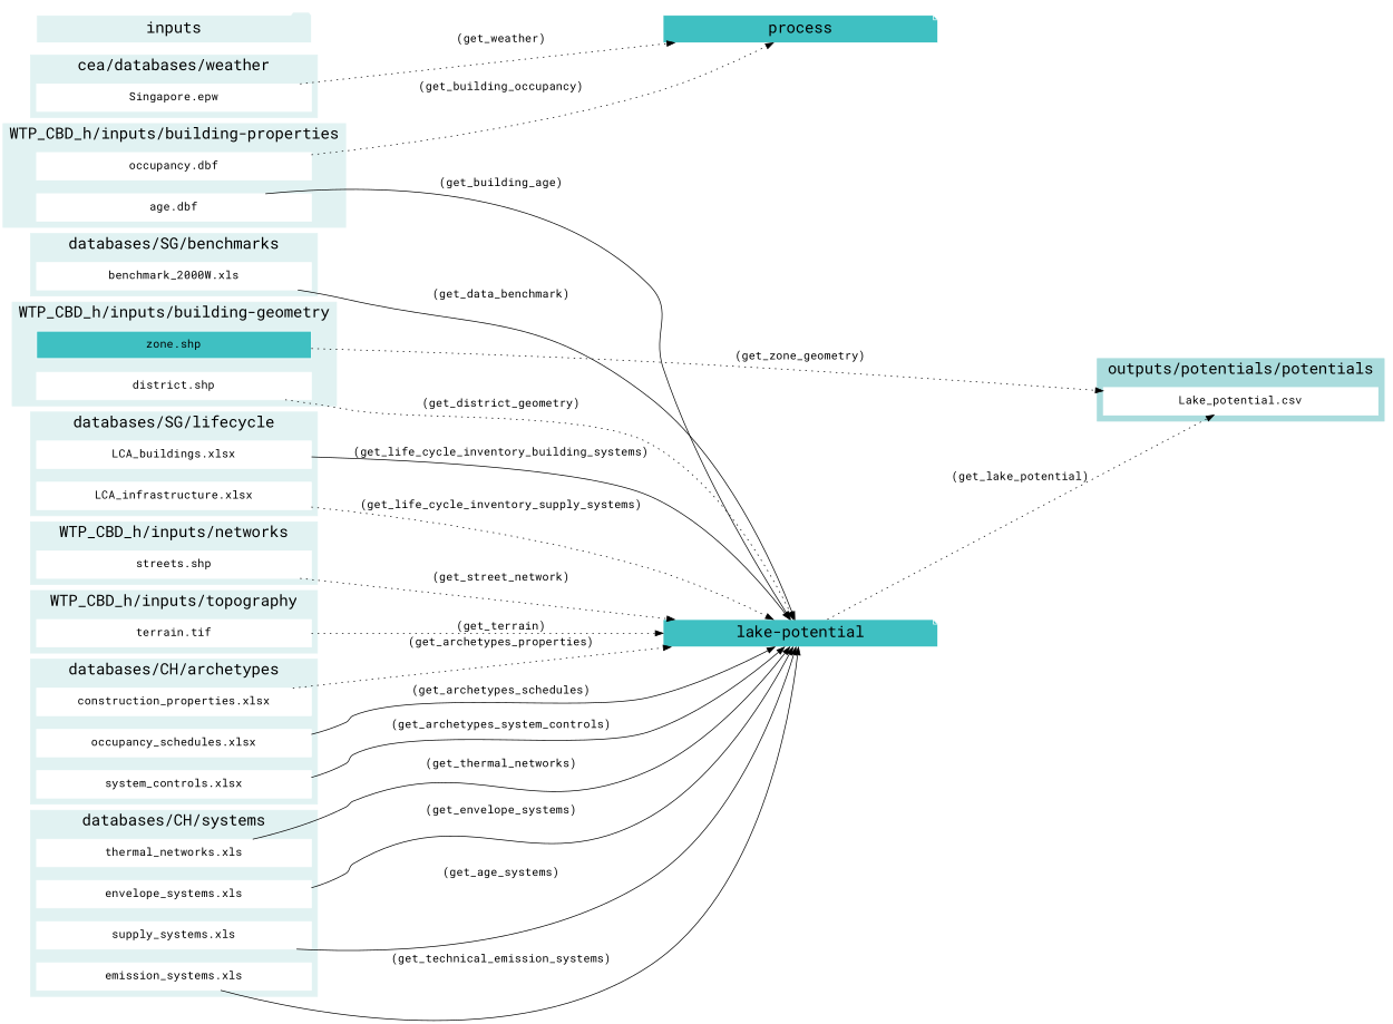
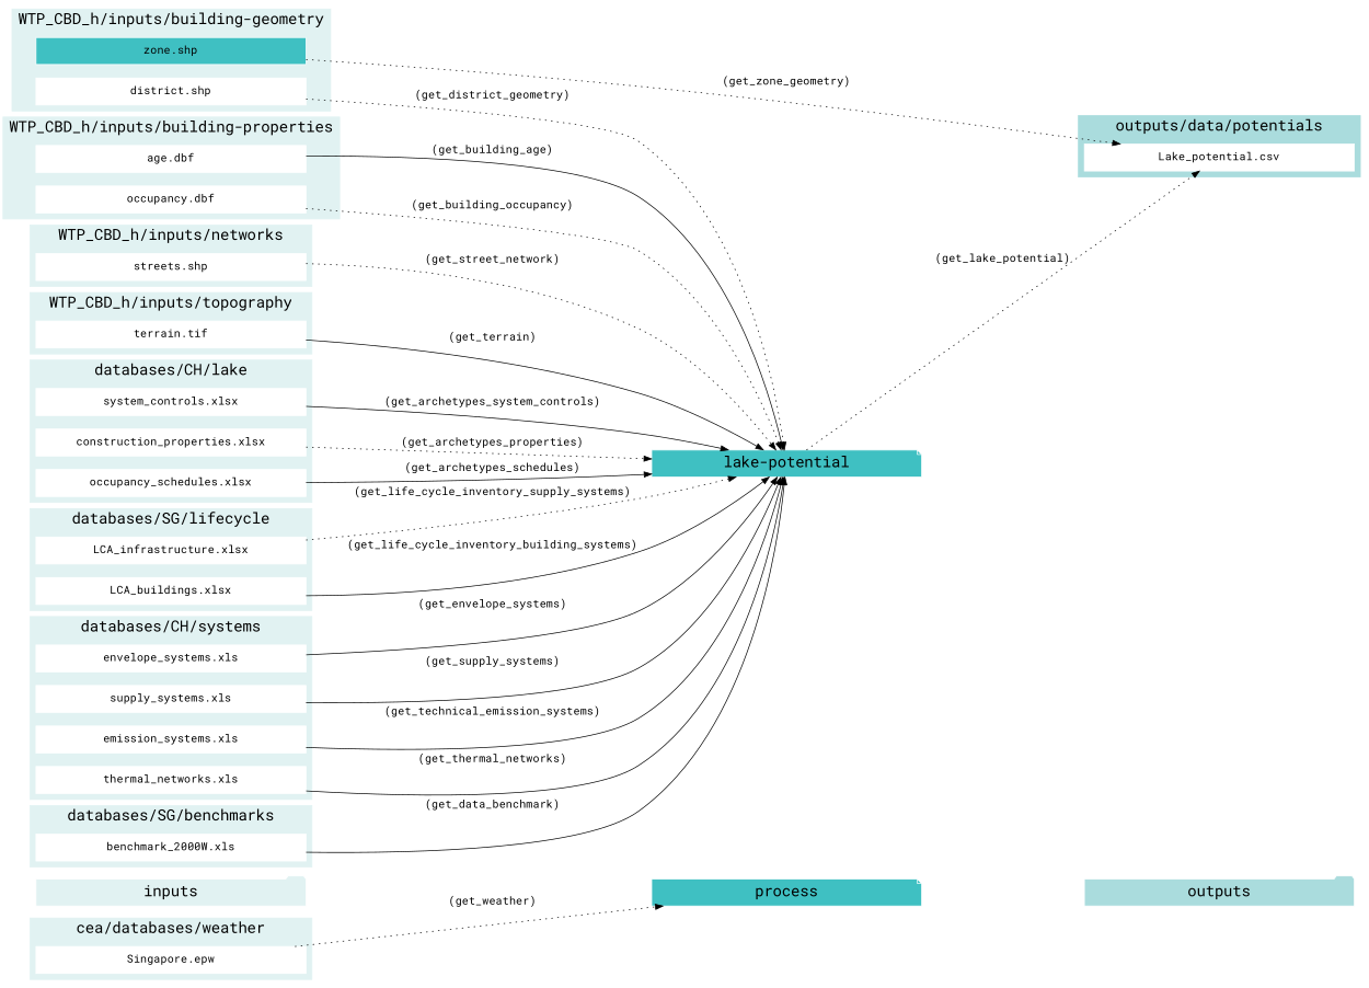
  digraph {
    fontname="Roboto Mono"
    newrank=true
    rankdir=LR
    node [color=white fixedsize=true fontname="Roboto Mono" fontsize=15 shape=box style=filled]
    edge [fontname="Roboto Mono" fontsize=15 style=solid]
    process [fillcolor="#3FC0C2" fontsize=20 shape=note width=5]
+   outputs [fillcolor="#aadcdd" fontsize=20 shape=folder width=5]
    inputs [fillcolor="#E1F2F2" fontsize=20 shape=folder width=5]
    "age.dbf" [width=5]
    "occupancy.dbf" [width=5]
    "district.shp" [width=5]
    "zone.shp" [fillcolor="#3FC0C2" width=5]
    "streets.shp" [width=5]
    "terrain.tif" [width=5]
    "Singapore.epw" [width=5]
    "construction_properties.xlsx" [width=5]
    "occupancy_schedules.xlsx" [width=5]
    "system_controls.xlsx" [width=5]
    "envelope_systems.xls" [width=5]
    "supply_systems.xls" [width=5]
    "emission_systems.xls" [width=5]
    "thermal_networks.xls" [width=5]
    "benchmark_2000W.xls" [width=5]
    "LCA_buildings.xlsx" [width=5]
    "LCA_infrastructure.xlsx" [width=5]
    "Lake_potential.csv" [width=5]
    "lake-potential" [fillcolor="#3FC0C2" fontsize=20 shape=note width=5]
    subgraph cluster_1 {
      fontsize=25
      style=invis
      process
+     outputs
      inputs
    }
    subgraph cluster_2 {
      color="#E1F2F2"
      fontsize=20
      label="WTP_CBD_h/inputs/building-properties"
      rank=same
      style=filled
      "age.dbf"
      "occupancy.dbf"
    }
    subgraph cluster_3 {
      color="#E1F2F2"
      fontsize=20
      label="WTP_CBD_h/inputs/building-geometry"
      rank=same
      style=filled
      "district.shp"
      "zone.shp"
    }
    subgraph cluster_4 {
      color="#E1F2F2"
      fontsize=20
      label="WTP_CBD_h/inputs/networks"
      rank=same
      style=filled
      "streets.shp"
    }
    subgraph cluster_5 {
      color="#E1F2F2"
      fontsize=20
      label="WTP_CBD_h/inputs/topography"
      rank=same
      style=filled
      "terrain.tif"
    }
    subgraph cluster_6 {
      color="#E1F2F2"
      fontsize=20
      label="cea/databases/weather"
      rank=same
      style=filled
      "Singapore.epw"
    }
    subgraph cluster_7 {
      color="#E1F2F2"
      fontsize=20
-     label="databases/CH/archetypes"
+     label="databases/CH/lake"
      rank=same
      style=filled
      "construction_properties.xlsx"
      "occupancy_schedules.xlsx"
      "system_controls.xlsx"
    }
    subgraph cluster_8 {
      color="#E1F2F2"
      fontsize=20
      label="databases/CH/systems"
      rank=same
      style=filled
      "envelope_systems.xls"
      "supply_systems.xls"
      "emission_systems.xls"
      "thermal_networks.xls"
    }
    subgraph cluster_9 {
      color="#E1F2F2"
      fontsize=20
      label="databases/SG/benchmarks"
      rank=same
      style=filled
      "benchmark_2000W.xls"
    }
    subgraph cluster_10 {
      color="#E1F2F2"
      fontsize=20
      label="databases/SG/lifecycle"
      rank=same
      style=filled
      "LCA_buildings.xlsx"
      "LCA_infrastructure.xlsx"
    }
    subgraph cluster_11 {
      color="#aadcdd"
      fontsize=20
-     label="outputs/potentials/potentials"
+     label="outputs/data/potentials"
      rank=same
      style=filled
      "Lake_potential.csv"
    }
+   process -> outputs [style=invis]
    inputs -> process [style=invis]
    "age.dbf" -> "lake-potential" [label="(get_building_age)"]
-   "occupancy.dbf" -> process [label="(get_building_occupancy)" style=dotted]
+   "occupancy.dbf" -> "lake-potential" [label="(get_building_occupancy)" style=dotted]
    "district.shp" -> "lake-potential" [label="(get_district_geometry)" style=dotted]
    "zone.shp" -> "Lake_potential.csv" [label="(get_zone_geometry)" style=dotted]
    "streets.shp" -> "lake-potential" [label="(get_street_network)" style=dotted]
-   "terrain.tif" -> "lake-potential" [label="(get_terrain)" style=dotted]
+   "terrain.tif" -> "lake-potential" [label="(get_terrain)"]
    "Singapore.epw" -> process [label="(get_weather)" style=dotted]
    "construction_properties.xlsx" -> "lake-potential" [label="(get_archetypes_properties)" style=dotted]
    "occupancy_schedules.xlsx" -> "lake-potential" [label="(get_archetypes_schedules)"]
    "system_controls.xlsx" -> "lake-potential" [label="(get_archetypes_system_controls)"]
    "envelope_systems.xls" -> "lake-potential" [label="(get_envelope_systems)"]
-   "supply_systems.xls" -> "lake-potential" [label="(get_age_systems)"]
+   "supply_systems.xls" -> "lake-potential" [label="(get_supply_systems)"]
    "emission_systems.xls" -> "lake-potential" [label="(get_technical_emission_systems)"]
    "thermal_networks.xls" -> "lake-potential" [label="(get_thermal_networks)"]
    "benchmark_2000W.xls" -> "lake-potential" [label="(get_data_benchmark)"]
    "LCA_buildings.xlsx" -> "lake-potential" [label="(get_life_cycle_inventory_building_systems)"]
    "LCA_infrastructure.xlsx" -> "lake-potential" [label="(get_life_cycle_inventory_supply_systems)" style=dotted]
    "lake-potential" -> "Lake_potential.csv" [label="(get_lake_potential)" style=dotted]
  }
